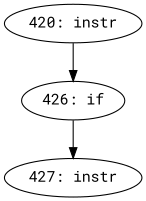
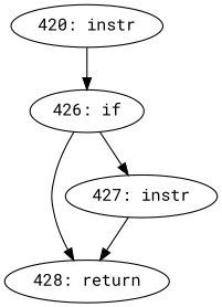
  digraph {
    fontname="Roboto Mono"
    node [fontname="Roboto Mono"]
    edge [fontname="Roboto Mono"]
    n1 [label="420: instr"]
    n2 [label="426: if"]
+   n3 [label="428: return"]
    n4 [label="427: instr"]
    n1 -> n2
+   n2 -> n3
    n2 -> n4
+   n4 -> n3
  }
